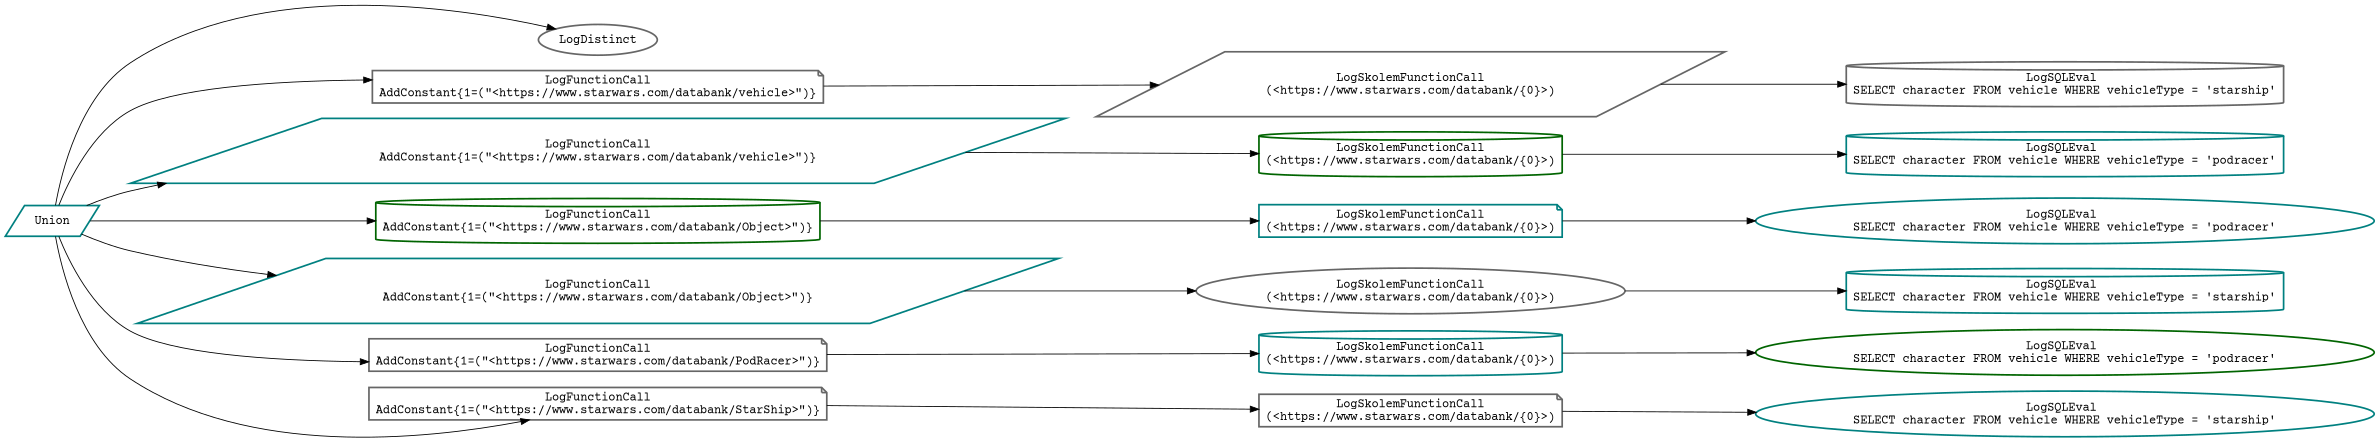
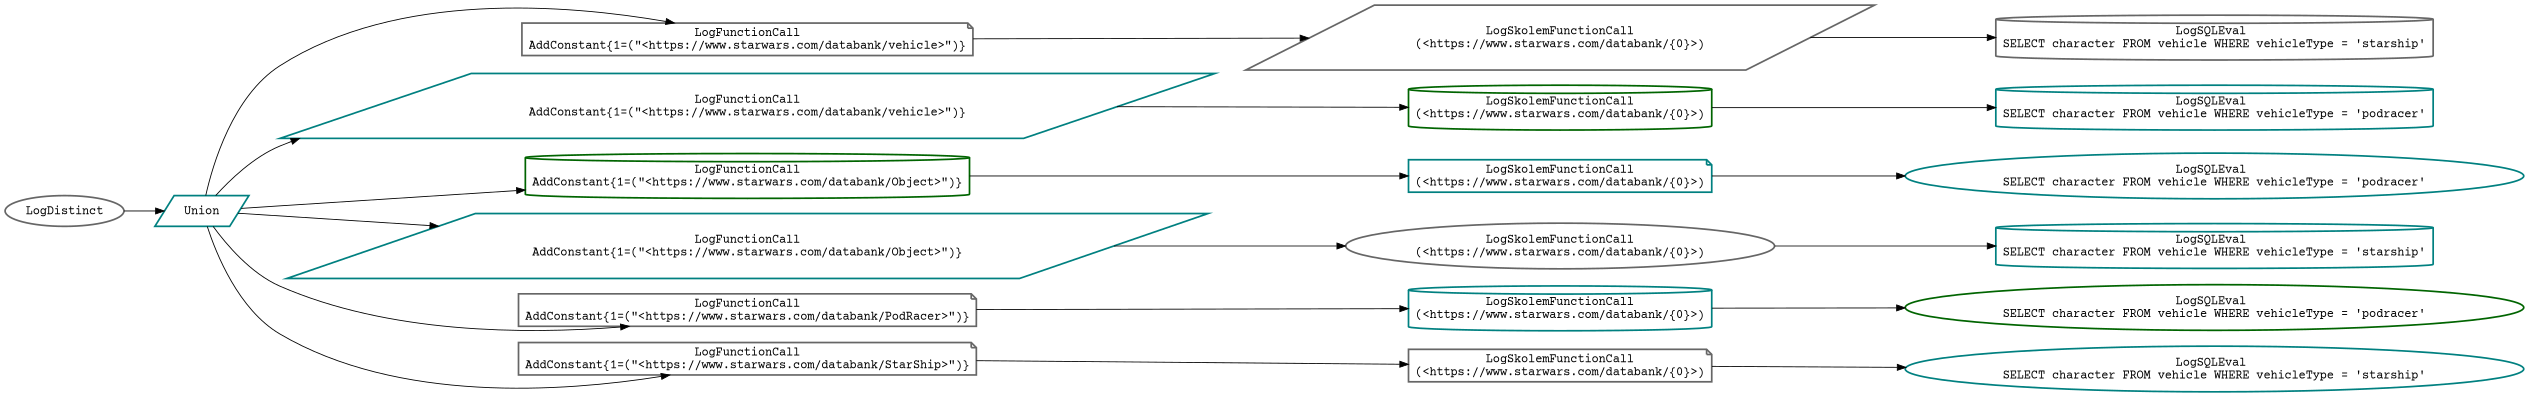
  digraph {
    rankdir=LR
    fontname="Courier Prime"
    node [color=teal fontcolor=black shape=cylinder style=bold fontname="Courier Prime"]
    edge [fontname="Courier Prime"]
    n1 [color=gray40 label=LogDistinct shape=ellipse]
    n2 [label=Union shape=parallelogram]
    n3 [color=gray40 label="LogFunctionCall\nAddConstant{1=(\"<https://www.starwars.com/databank/vehicle>\")}" shape=note]
    n4 [label="LogFunctionCall\nAddConstant{1=(\"<https://www.starwars.com/databank/vehicle>\")}" shape=parallelogram]
    n5 [color=darkgreen label="LogFunctionCall\nAddConstant{1=(\"<https://www.starwars.com/databank/Object>\")}"]
    n6 [label="LogFunctionCall\nAddConstant{1=(\"<https://www.starwars.com/databank/Object>\")}" shape=parallelogram]
    n7 [color=gray40 label="LogFunctionCall\nAddConstant{1=(\"<https://www.starwars.com/databank/PodRacer>\")}" shape=note]
    n8 [color=gray40 label="LogFunctionCall\nAddConstant{1=(\"<https://www.starwars.com/databank/StarShip>\")}" shape=note]
    n9 [color=gray40 label="LogSkolemFunctionCall\n(<https://www.starwars.com/databank/{0}>)" shape=parallelogram]
    n10 [color=gray40 label="LogSQLEval \nSELECT character FROM vehicle WHERE vehicleType = 'starship'"]
    n11 [color=darkgreen label="LogSkolemFunctionCall\n(<https://www.starwars.com/databank/{0}>)"]
    n12 [label="LogSQLEval \nSELECT character FROM vehicle WHERE vehicleType = 'podracer'"]
    n13 [label="LogSkolemFunctionCall\n(<https://www.starwars.com/databank/{0}>)" shape=note]
    n14 [label="LogSQLEval \nSELECT character FROM vehicle WHERE vehicleType = 'podracer'" shape=ellipse]
    n15 [color=gray40 label="LogSkolemFunctionCall\n(<https://www.starwars.com/databank/{0}>)" shape=ellipse]
    n16 [label="LogSQLEval \nSELECT character FROM vehicle WHERE vehicleType = 'starship'"]
    n17 [label="LogSkolemFunctionCall\n(<https://www.starwars.com/databank/{0}>)"]
    n18 [color=darkgreen label="LogSQLEval \nSELECT character FROM vehicle WHERE vehicleType = 'podracer'" shape=ellipse]
    n19 [color=gray40 label="LogSkolemFunctionCall\n(<https://www.starwars.com/databank/{0}>)" shape=note]
    n20 [label="LogSQLEval \nSELECT character FROM vehicle WHERE vehicleType = 'starship'" shape=ellipse]
-   n2 -> n1
+   n1 -> n2
    n2 -> n3
    n2 -> n4
    n2 -> n5
    n2 -> n6
    n2 -> n7
    n2 -> n8
    n3 -> n9
    n4 -> n11
    n5 -> n13
    n6 -> n15
    n7 -> n17
    n8 -> n19
    n9 -> n10
    n11 -> n12
    n13 -> n14
    n15 -> n16
    n17 -> n18
    n19 -> n20
  }
